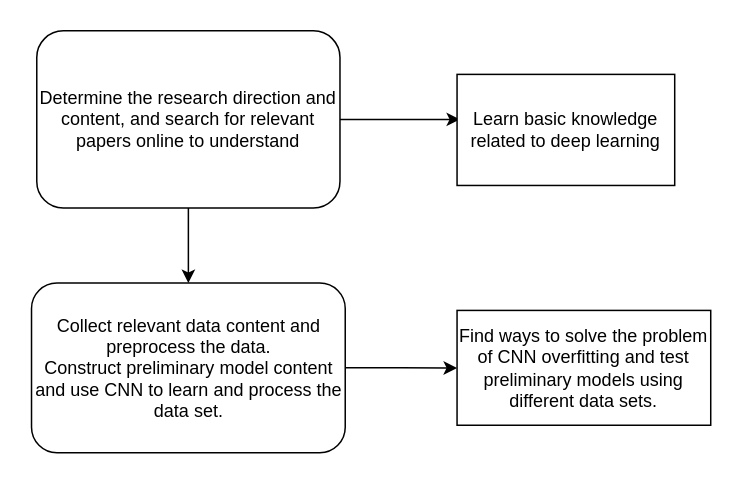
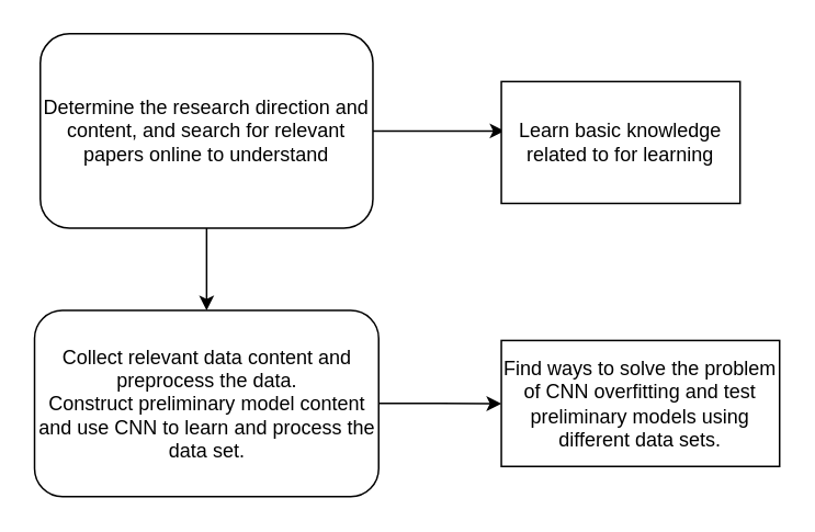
  <mxCell id="0" />
  <mxCell id="1" parent="0" />
  <mxCell id="2" style="edgeStyle=orthogonalEdgeStyle;rounded=0;orthogonalLoop=1;jettySize=auto;html=1;exitX=1;exitY=0.5;exitDx=0;exitDy=0;" edge="1" parent="1" source="4"><mxGeometry relative="1" as="geometry"><mxPoint x="306" y="79" as="targetPoint" /></mxGeometry></mxCell>
  <mxCell id="3" style="edgeStyle=orthogonalEdgeStyle;rounded=0;orthogonalLoop=1;jettySize=auto;html=1;exitX=0.5;exitY=1;exitDx=0;exitDy=0;" edge="1" parent="1" source="4" target="7"><mxGeometry relative="1" as="geometry"><mxPoint x="125" y="204" as="targetPoint" /></mxGeometry></mxCell>
  <mxCell id="4" value="Determine the research direction and content, and search for relevant papers online to understand" style="rounded=1;whiteSpace=wrap;html=1;" vertex="1" parent="1"><mxGeometry x="24" y="20" width="202" height="118" as="geometry" /></mxCell>
- <mxCell id="5" value="Learn basic knowledge related to deep learning" style="rounded=0;whiteSpace=wrap;html=1;" vertex="1" parent="1"><mxGeometry x="304" y="49" width="145" height="74" as="geometry" /></mxCell>
+ <mxCell id="5" value="Learn basic knowledge related to for learning" style="rounded=0;whiteSpace=wrap;html=1;" vertex="1" parent="1"><mxGeometry x="304" y="49" width="145" height="74" as="geometry" /></mxCell>
  <mxCell id="6" style="edgeStyle=orthogonalEdgeStyle;rounded=0;orthogonalLoop=1;jettySize=auto;html=1;exitX=1;exitY=0.5;exitDx=0;exitDy=0;" edge="1" parent="1" source="7" target="8"><mxGeometry relative="1" as="geometry"><mxPoint x="304" y="245" as="targetPoint" /></mxGeometry></mxCell>
  <mxCell id="7" value="&lt;div&gt;Collect relevant data content and preprocess the data.&lt;/div&gt;&lt;div&gt;Construct preliminary model content and use CNN to learn and process the data set.&lt;/div&gt;" style="rounded=1;whiteSpace=wrap;html=1;" vertex="1" parent="1"><mxGeometry x="20.5" y="188" width="209" height="113" as="geometry" /></mxCell>
  <mxCell id="8" value="Find ways to solve the problem of CNN overfitting and test preliminary models using different data sets." style="rounded=0;whiteSpace=wrap;html=1;" vertex="1" parent="1"><mxGeometry x="304" y="206.25" width="169" height="76.5" as="geometry" /></mxCell>
